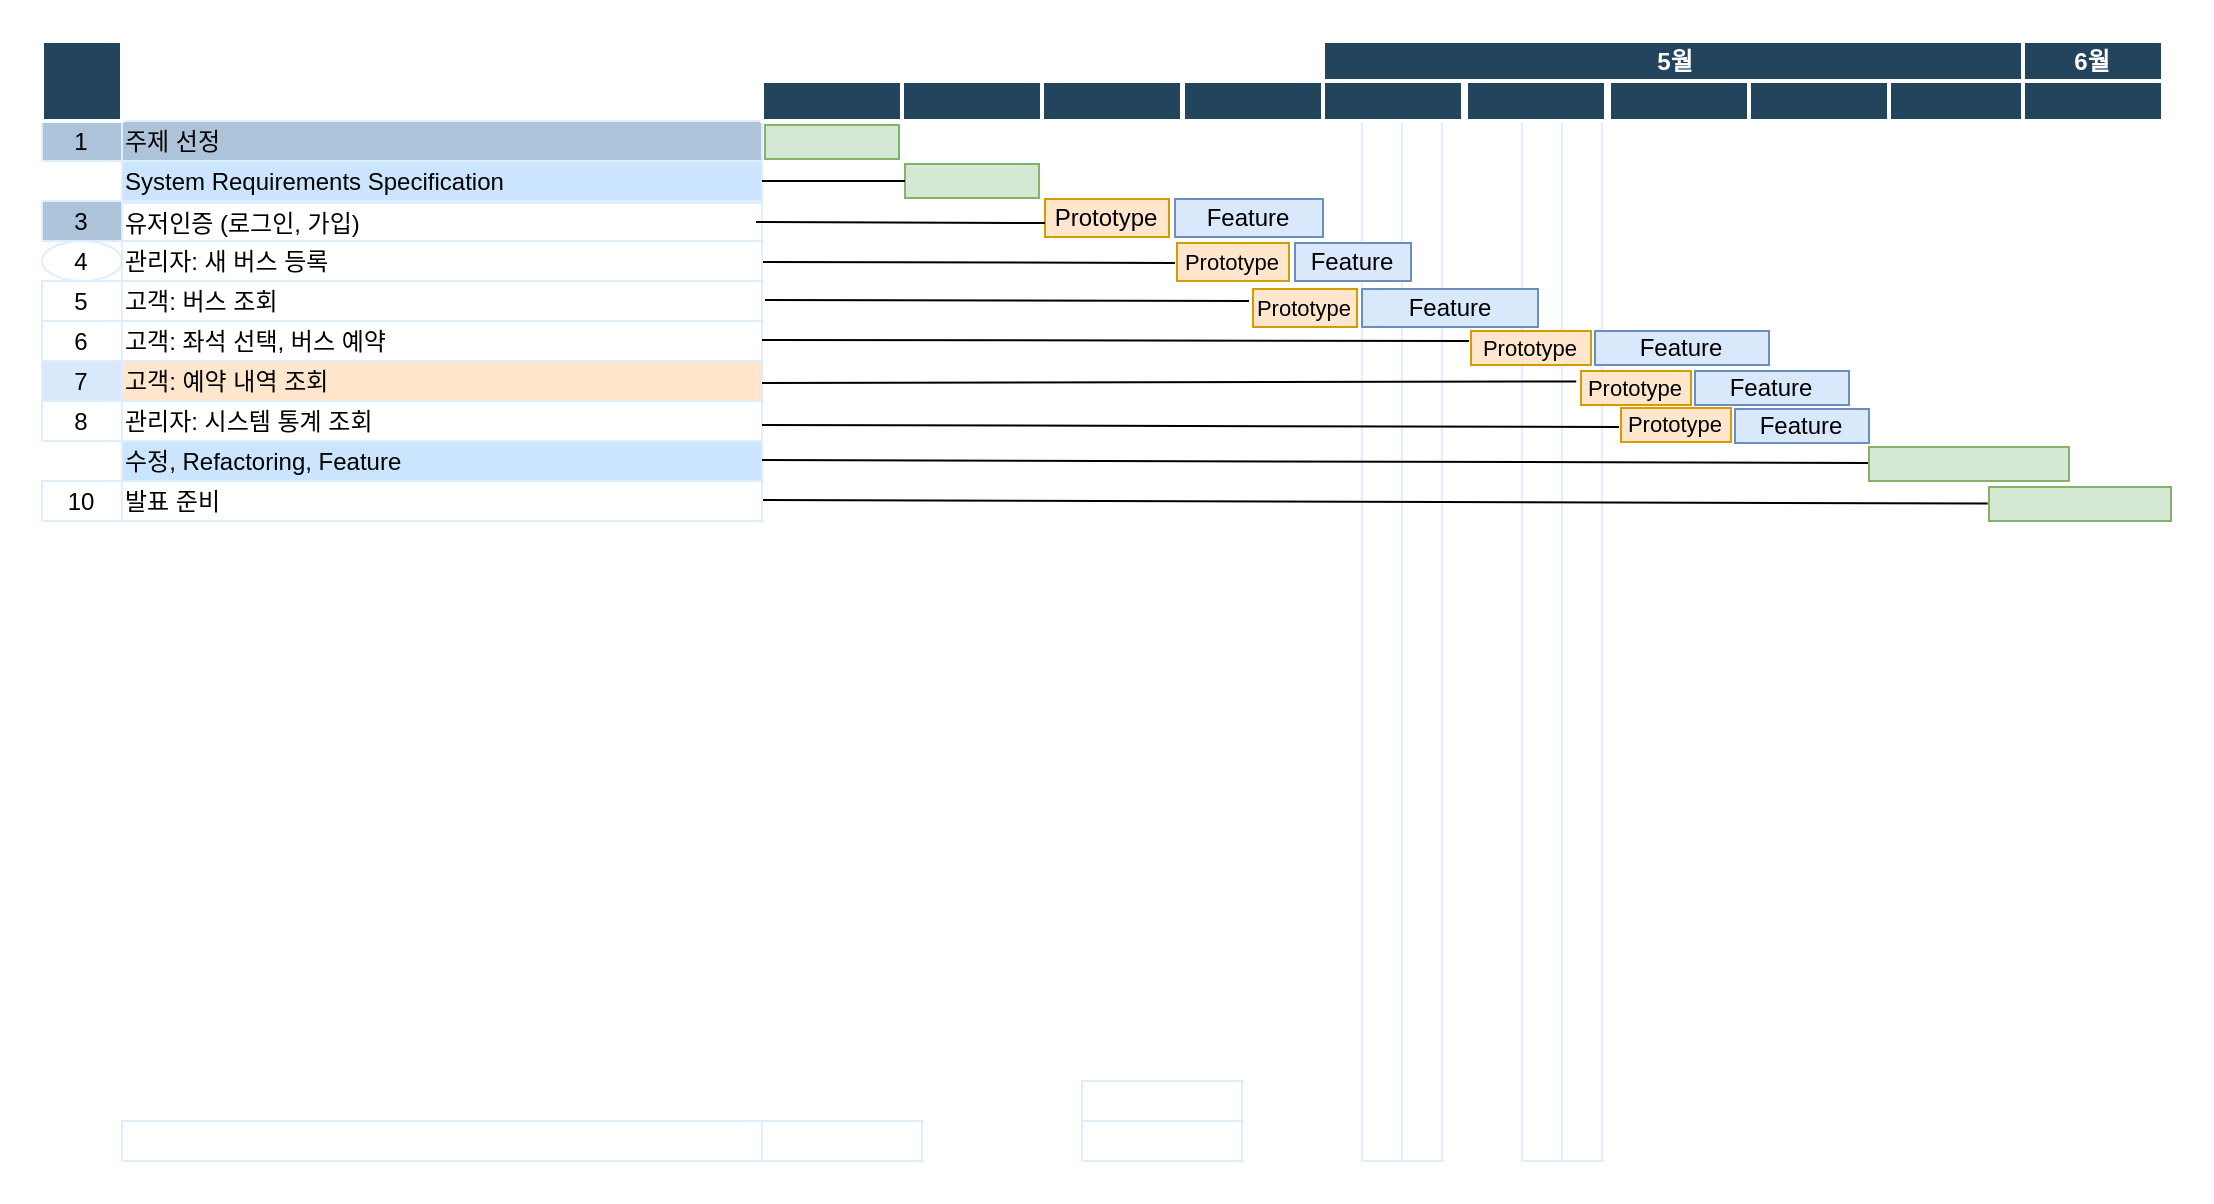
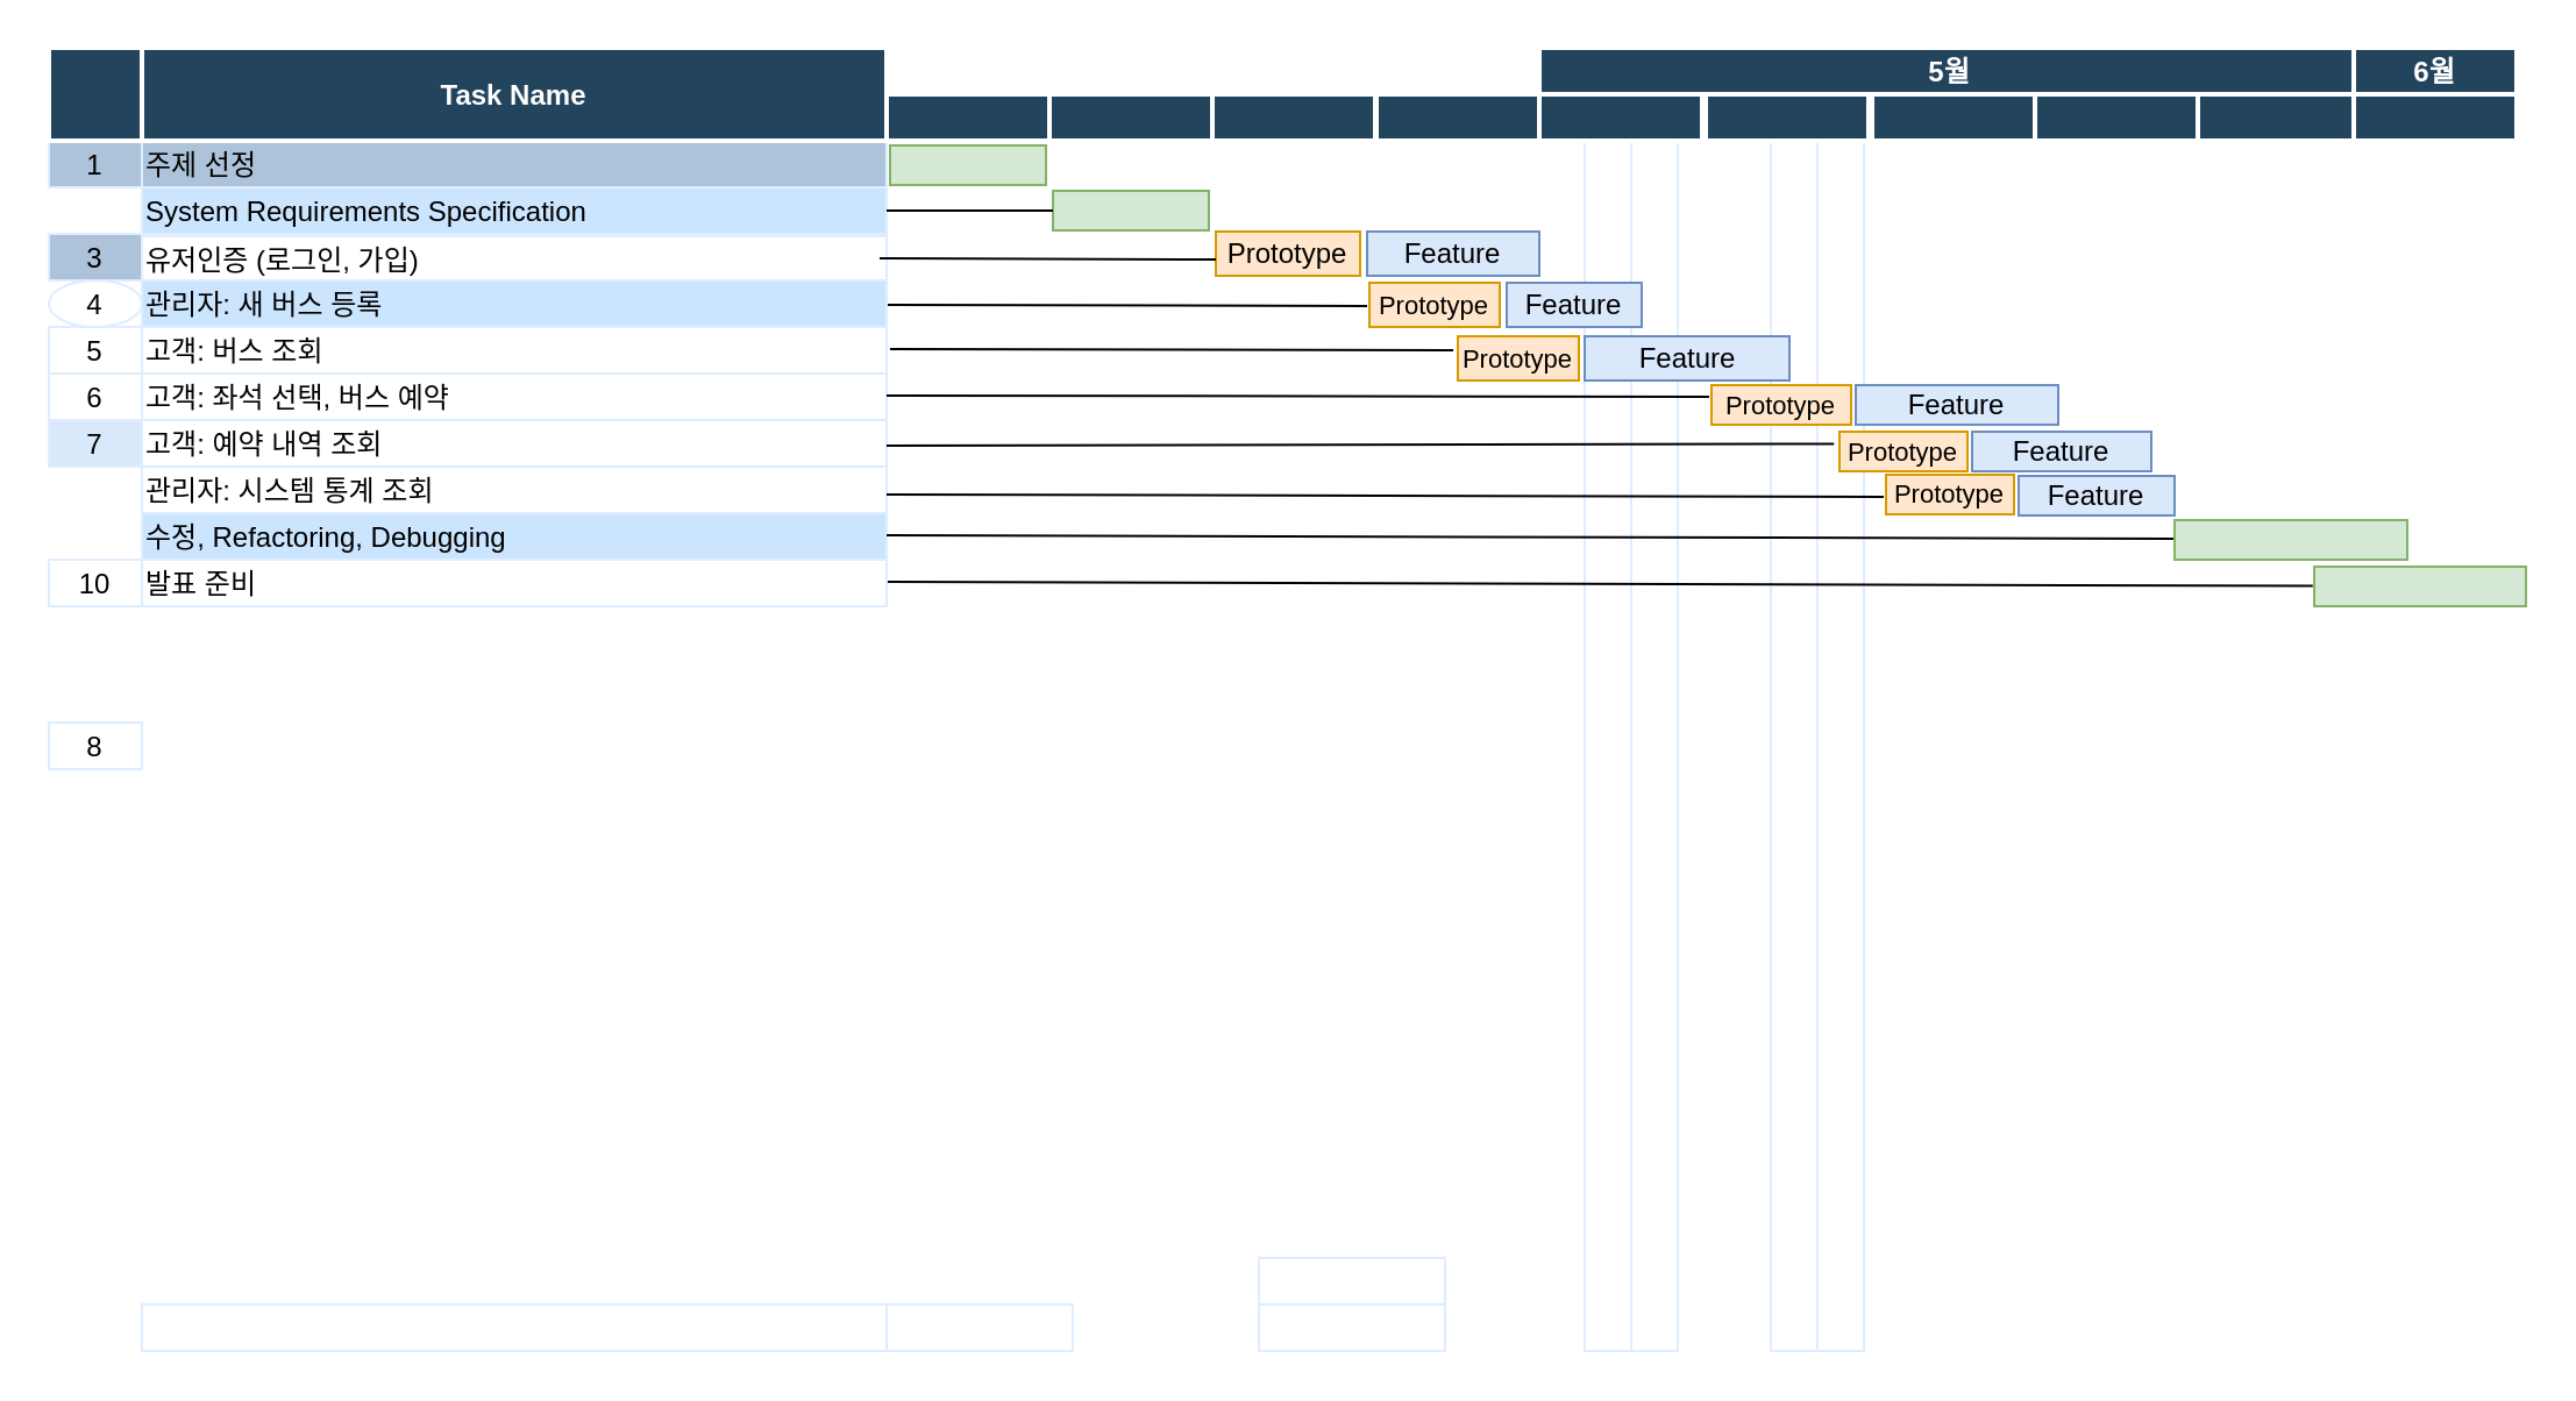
  <mxCell id="0" />
  <mxCell id="1" parent="0" />
  <mxCell id="2" value="1" style="strokeColor=#DEEDFF;fillColor=#ADC3D9" parent="1" vertex="1"><mxGeometry x="20.5" y="60" width="40" height="20" as="geometry" /></mxCell>
  <mxCell id="3" value="주제 선정" style="align=left;strokeColor=#DEEDFF;fillColor=#ADC3D9" parent="1" vertex="1"><mxGeometry x="60.5" y="60" width="320" height="20" as="geometry" /></mxCell>
  <mxCell id="4" value="System Requirements Specification" style="align=left;strokeColor=#DEEDFF;fillColor=#CCE5FF" parent="1" vertex="1"><mxGeometry x="60.5" y="80" width="320.0" height="20" as="geometry" /></mxCell>
  <mxCell id="5" value="3" style="strokeColor=#DEEDFF;fillColor=#adc3d9;" parent="1" vertex="1"><mxGeometry x="20.5" y="100" width="40" height="20" as="geometry" /></mxCell>
  <mxCell id="6" value="유저인증 (로그인, 가입)" style="align=left;strokeColor=#DEEDFF" parent="1" vertex="1"><mxGeometry x="60.5" y="101" width="320.0" height="20.0" as="geometry" /></mxCell>
  <mxCell id="7" value="4" style="ellipse;strokeColor=#DEEDFF;" parent="1" vertex="1"><mxGeometry x="20.5" y="120" width="40" height="20" as="geometry" /></mxCell>
- <mxCell id="8" value="관리자: 새 버스 등록" style="align=left;strokeColor=#DEEDFF" parent="1" vertex="1"><mxGeometry x="60.5" y="120" width="320" height="20" as="geometry" /></mxCell>
+ <mxCell id="8" value="관리자: 새 버스 등록" style="align=left;strokeColor=#DEEDFF;fillColor=#cce5ff;" parent="1" vertex="1"><mxGeometry x="60.5" y="120" width="320" height="20" as="geometry" /></mxCell>
  <mxCell id="9" value="5" style="strokeColor=#DEEDFF" parent="1" vertex="1"><mxGeometry x="20.5" y="140" width="40" height="20" as="geometry" /></mxCell>
  <mxCell id="10" value="고객: 버스 조회" style="align=left;strokeColor=#DEEDFF" parent="1" vertex="1"><mxGeometry x="60.5" y="140" width="320.0" height="20" as="geometry" /></mxCell>
  <mxCell id="11" value="6" style="strokeColor=#DEEDFF" parent="1" vertex="1"><mxGeometry x="20.5" y="160" width="40" height="20" as="geometry" /></mxCell>
  <mxCell id="12" value="고객: 좌석 선택, 버스 예약" style="align=left;strokeColor=#DEEDFF" parent="1" vertex="1"><mxGeometry x="60.5" y="160" width="320.0" height="20" as="geometry" /></mxCell>
  <mxCell id="13" value="7" style="strokeColor=#DEEDFF;fillColor=#dae8fc;" parent="1" vertex="1"><mxGeometry x="20.5" y="180" width="40" height="20" as="geometry" /></mxCell>
- <mxCell id="14" value="고객: 예약 내역 조회" style="align=left;strokeColor=#DEEDFF;fillColor=#ffe6cc;" parent="1" vertex="1"><mxGeometry x="60.5" y="180" width="320.0" height="20" as="geometry" /></mxCell>
- <mxCell id="15" value="8" style="strokeColor=#DEEDFF" parent="1" vertex="1"><mxGeometry x="20.5" y="200" width="40" height="20" as="geometry" /></mxCell>
+ <mxCell id="14" value="고객: 예약 내역 조회" style="align=left;strokeColor=#DEEDFF" parent="1" vertex="1"><mxGeometry x="60.5" y="180" width="320.0" height="20" as="geometry" /></mxCell>
+ <mxCell id="15" value="8" style="strokeColor=#DEEDFF" parent="1" vertex="1"><mxGeometry x="20.5" y="310" width="40" height="20" as="geometry" /></mxCell>
  <mxCell id="16" value="관리자: 시스템 통계 조회" style="align=left;strokeColor=#DEEDFF" parent="1" vertex="1"><mxGeometry x="60.5" y="200" width="320.0" height="20" as="geometry" /></mxCell>
- <mxCell id="17" value="수정, Refactoring, Feature " style="align=left;strokeColor=#DEEDFF;fillColor=#CCE5FF" parent="1" vertex="1"><mxGeometry x="60.5" y="220" width="320.0" height="20.0" as="geometry" /></mxCell>
+ <mxCell id="17" value="수정, Refactoring, Debugging " style="align=left;strokeColor=#DEEDFF;fillColor=#CCE5FF" parent="1" vertex="1"><mxGeometry x="60.5" y="220" width="320.0" height="20.0" as="geometry" /></mxCell>
  <mxCell id="18" value="10" style="strokeColor=#DEEDFF" parent="1" vertex="1"><mxGeometry x="20.5" y="240" width="40" height="20" as="geometry" /></mxCell>
  <mxCell id="19" value="발표 준비" style="align=left;strokeColor=#DEEDFF" parent="1" vertex="1"><mxGeometry x="60.5" y="240" width="320.0" height="20" as="geometry" /></mxCell>
  <mxCell id="20" value="" style="strokeColor=#DEEDFF" parent="1" vertex="1"><mxGeometry x="540.5" y="540" width="80.0" height="20" as="geometry" /></mxCell>
  <mxCell id="21" value="" style="align=left;strokeColor=#DEEDFF" parent="1" vertex="1"><mxGeometry x="60.5" y="560" width="320.0" height="20" as="geometry" /></mxCell>
  <mxCell id="22" value="" style="strokeColor=#DEEDFF" parent="1" vertex="1"><mxGeometry x="380.5" y="560" width="80.0" height="20" as="geometry" /></mxCell>
  <mxCell id="23" value="" style="strokeColor=#DEEDFF" parent="1" vertex="1"><mxGeometry x="540.5" y="560" width="80.0" height="20" as="geometry" /></mxCell>
  <mxCell id="24" value="" style="strokeColor=#DEEDFF" parent="1" vertex="1"><mxGeometry x="680.5" y="60" width="20" height="520" as="geometry" /></mxCell>
  <mxCell id="25" value="" style="strokeColor=#DEEDFF" parent="1" vertex="1"><mxGeometry x="700.5" y="60" width="20" height="520" as="geometry" /></mxCell>
  <mxCell id="26" value="" style="strokeColor=#DEEDFF" parent="1" vertex="1"><mxGeometry x="760.5" y="60" width="20" height="520" as="geometry" /></mxCell>
  <mxCell id="27" value="" style="strokeColor=#DEEDFF" parent="1" vertex="1"><mxGeometry x="780.5" y="60" width="20" height="520" as="geometry" /></mxCell>
+ <mxCell id="28" value="Task Name" style="fillColor=#23445D;strokeColor=#FFFFFF;strokeWidth=2;fontColor=#FFFFFF;fontStyle=1" parent="1" vertex="1"><mxGeometry x="60.5" y="20" width="320" height="40" as="geometry" /></mxCell>
  <mxCell id="29" value="" style="fillColor=#23445D;strokeColor=#FFFFFF;strokeWidth=2;fontColor=#FFFFFF;fontStyle=1" parent="1" vertex="1"><mxGeometry x="20.5" y="20" width="40" height="40" as="geometry" /></mxCell>
  <mxCell id="30" value="" style="fillColor=#23445D;strokeColor=#FFFFFF;strokeWidth=2;fontColor=#FFFFFF;fontStyle=1" parent="1" vertex="1"><mxGeometry x="520.5" y="40" width="70" height="20" as="geometry" /></mxCell>
  <mxCell id="31" value="" style="fillColor=#23445D;strokeColor=#FFFFFF;strokeWidth=2;fontColor=#FFFFFF;fontStyle=1" parent="1" vertex="1"><mxGeometry x="591" y="40" width="70" height="20" as="geometry" /></mxCell>
  <mxCell id="32" value="" style="fillColor=#23445D;strokeColor=#FFFFFF;strokeWidth=2;fontColor=#FFFFFF;fontStyle=1" vertex="1" parent="1"><mxGeometry x="661" y="40" width="70" height="20" as="geometry" /></mxCell>
  <mxCell id="33" value="5월" style="fillColor=#23445D;strokeColor=#FFFFFF;strokeWidth=2;fontColor=#FFFFFF;fontStyle=1" parent="1" vertex="1"><mxGeometry x="661" y="20" width="353" height="20" as="geometry" /></mxCell>
  <mxCell id="34" value="" style="fillColor=#23445D;strokeColor=#FFFFFF;strokeWidth=2;fontColor=#FFFFFF;fontStyle=1" parent="1" vertex="1"><mxGeometry x="944" y="40" width="70" height="20" as="geometry" /></mxCell>
  <mxCell id="35" value="" style="fillColor=#23445D;strokeColor=#FFFFFF;strokeWidth=2;fontColor=#FFFFFF;fontStyle=1" parent="1" vertex="1"><mxGeometry x="1011" y="40" width="70" height="20" as="geometry" /></mxCell>
  <mxCell id="36" value="" style="fillColor=#23445D;strokeColor=#FFFFFF;strokeWidth=2;fontColor=#FFFFFF;fontStyle=1" parent="1" vertex="1"><mxGeometry x="874" y="40" width="70" height="20" as="geometry" /></mxCell>
  <mxCell id="37" value="" style="fillColor=#23445D;strokeColor=#FFFFFF;strokeWidth=2;fontColor=#FFFFFF;fontStyle=1" parent="1" vertex="1"><mxGeometry x="732.5" y="40" width="70" height="20" as="geometry" /></mxCell>
  <mxCell id="38" value="" style="fillColor=#23445D;strokeColor=#FFFFFF;strokeWidth=2;fontColor=#FFFFFF;fontStyle=1" parent="1" vertex="1"><mxGeometry x="804" y="40" width="70" height="20" as="geometry" /></mxCell>
  <mxCell id="39" value="6월" style="fillColor=#23445D;strokeColor=#FFFFFF;strokeWidth=2;fontColor=#FFFFFF;fontStyle=1" parent="1" vertex="1"><mxGeometry x="1011" y="20" width="70" height="20" as="geometry" /></mxCell>
  <mxCell id="40" value="Prototype" style="rounded=0;whiteSpace=wrap;html=1;fillColor=#ffe6cc;strokeColor=#d79b00;" vertex="1" parent="1"><mxGeometry x="522" y="99" width="62" height="19" as="geometry" /></mxCell>
  <mxCell id="41" value="Feature" style="rounded=0;whiteSpace=wrap;html=1;fillColor=#dae8fc;strokeColor=#6c8ebf;" vertex="1" parent="1"><mxGeometry x="587" y="99" width="74" height="19" as="geometry" /></mxCell>
  <mxCell id="42" value="" style="fillColor=#23445D;strokeColor=#FFFFFF;strokeWidth=2;fontColor=#FFFFFF;fontStyle=1" vertex="1" parent="1"><mxGeometry x="450.5" y="40" width="70" height="20" as="geometry" /></mxCell>
  <mxCell id="43" value="" style="fillColor=#23445D;strokeColor=#FFFFFF;strokeWidth=2;fontColor=#FFFFFF;fontStyle=1" vertex="1" parent="1"><mxGeometry x="380.5" y="40" width="70" height="20" as="geometry" /></mxCell>
  <mxCell id="44" value="" style="rounded=0;whiteSpace=wrap;html=1;fillColor=#d5e8d4;strokeColor=#82b366;" vertex="1" parent="1"><mxGeometry x="382" y="62" width="67" height="17" as="geometry" /></mxCell>
  <mxCell id="45" value="" style="rounded=0;whiteSpace=wrap;html=1;fillColor=#d5e8d4;strokeColor=#82b366;" vertex="1" parent="1"><mxGeometry x="452" y="81.5" width="67" height="17" as="geometry" /></mxCell>
  <mxCell id="46" value="Prototype" style="rounded=0;whiteSpace=wrap;html=1;fillColor=#ffe6cc;strokeColor=#d79b00;fontSize=11;" vertex="1" parent="1"><mxGeometry x="588" y="121" width="56" height="19" as="geometry" /></mxCell>
  <mxCell id="47" value="Feature" style="rounded=0;whiteSpace=wrap;html=1;fillColor=#dae8fc;strokeColor=#6c8ebf;" vertex="1" parent="1"><mxGeometry x="647" y="121" width="58" height="19" as="geometry" /></mxCell>
  <mxCell id="48" value="&lt;font style=&quot;font-size: 11px&quot;&gt;Prototype&lt;/font&gt;" style="rounded=0;whiteSpace=wrap;html=1;fillColor=#ffe6cc;strokeColor=#d79b00;" vertex="1" parent="1"><mxGeometry x="626" y="144" width="52" height="19" as="geometry" /></mxCell>
  <mxCell id="49" value="Feature" style="rounded=0;whiteSpace=wrap;html=1;fillColor=#dae8fc;strokeColor=#6c8ebf;" vertex="1" parent="1"><mxGeometry x="680.5" y="144" width="88" height="19" as="geometry" /></mxCell>
  <mxCell id="50" value="Prototype" style="rounded=0;whiteSpace=wrap;html=1;fillColor=#ffe6cc;strokeColor=#d79b00;fontSize=11;" vertex="1" parent="1"><mxGeometry x="735" y="165" width="60" height="17" as="geometry" /></mxCell>
  <mxCell id="51" value="Feature" style="rounded=0;whiteSpace=wrap;html=1;fillColor=#dae8fc;strokeColor=#6c8ebf;" vertex="1" parent="1"><mxGeometry x="797" y="165" width="87" height="17" as="geometry" /></mxCell>
  <mxCell id="52" value="" style="endArrow=none;html=1;fontSize=11;" edge="1" parent="1"><mxGeometry width="50" height="50" relative="1" as="geometry"><mxPoint x="380.5" y="90" as="sourcePoint" /><mxPoint x="452" y="90" as="targetPoint" /></mxGeometry></mxCell>
  <mxCell id="53" value="" style="endArrow=none;html=1;fontSize=11;" edge="1" parent="1"><mxGeometry width="50" height="50" relative="1" as="geometry"><mxPoint x="377.5" y="110.5" as="sourcePoint" /><mxPoint x="522" y="111" as="targetPoint" /></mxGeometry></mxCell>
  <mxCell id="54" value="" style="endArrow=none;html=1;fontSize=11;" edge="1" parent="1"><mxGeometry width="50" height="50" relative="1" as="geometry"><mxPoint x="381" y="130.5" as="sourcePoint" /><mxPoint x="587" y="131" as="targetPoint" /></mxGeometry></mxCell>
  <mxCell id="55" value="" style="endArrow=none;html=1;fontSize=11;" edge="1" parent="1"><mxGeometry width="50" height="50" relative="1" as="geometry"><mxPoint x="382" y="149.5" as="sourcePoint" /><mxPoint x="624" y="150" as="targetPoint" /></mxGeometry></mxCell>
  <mxCell id="56" value="" style="endArrow=none;html=1;fontSize=11;" edge="1" parent="1"><mxGeometry width="50" height="50" relative="1" as="geometry"><mxPoint x="380.5" y="169.5" as="sourcePoint" /><mxPoint x="734" y="170" as="targetPoint" /></mxGeometry></mxCell>
  <mxCell id="57" value="" style="endArrow=none;html=1;fontSize=11;entryX=-0.043;entryY=0.307;entryDx=0;entryDy=0;entryPerimeter=0;exitX=1;exitY=0.55;exitDx=0;exitDy=0;exitPerimeter=0;" edge="1" parent="1" source="14" target="58"><mxGeometry width="50" height="50" relative="1" as="geometry"><mxPoint x="384" y="191" as="sourcePoint" /><mxPoint x="734" y="190" as="targetPoint" /></mxGeometry></mxCell>
  <mxCell id="58" value="Prototype" style="rounded=0;whiteSpace=wrap;html=1;fillColor=#ffe6cc;strokeColor=#d79b00;fontSize=11;" vertex="1" parent="1"><mxGeometry x="790" y="185" width="55" height="17" as="geometry" /></mxCell>
  <mxCell id="59" value="Feature" style="rounded=0;whiteSpace=wrap;html=1;fillColor=#dae8fc;strokeColor=#6c8ebf;" vertex="1" parent="1"><mxGeometry x="847" y="185" width="77" height="17" as="geometry" /></mxCell>
  <mxCell id="60" value="Prototype" style="rounded=0;whiteSpace=wrap;html=1;fillColor=#ffe6cc;strokeColor=#d79b00;fontSize=11;" vertex="1" parent="1"><mxGeometry x="810" y="203.5" width="55" height="17" as="geometry" /></mxCell>
  <mxCell id="61" value="Feature" style="rounded=0;whiteSpace=wrap;html=1;fillColor=#dae8fc;strokeColor=#6c8ebf;" vertex="1" parent="1"><mxGeometry x="867" y="204" width="67" height="17" as="geometry" /></mxCell>
  <mxCell id="62" value="" style="endArrow=none;html=1;fontSize=11;" edge="1" parent="1"><mxGeometry width="50" height="50" relative="1" as="geometry"><mxPoint x="380.5" y="212" as="sourcePoint" /><mxPoint x="809" y="213" as="targetPoint" /></mxGeometry></mxCell>
  <mxCell id="63" value="" style="endArrow=none;html=1;fontSize=11;" edge="1" parent="1"><mxGeometry width="50" height="50" relative="1" as="geometry"><mxPoint x="380.5" y="229.5" as="sourcePoint" /><mxPoint x="934" y="231" as="targetPoint" /></mxGeometry></mxCell>
  <mxCell id="64" value="" style="rounded=0;whiteSpace=wrap;html=1;fillColor=#d5e8d4;strokeColor=#82b366;" vertex="1" parent="1"><mxGeometry x="934" y="223" width="100" height="17" as="geometry" /></mxCell>
  <mxCell id="65" value="" style="endArrow=none;html=1;fontSize=11;entryX=-0.007;entryY=0.487;entryDx=0;entryDy=0;entryPerimeter=0;" edge="1" parent="1" target="66"><mxGeometry width="50" height="50" relative="1" as="geometry"><mxPoint x="381" y="249.5" as="sourcePoint" /><mxPoint x="974" y="251" as="targetPoint" /></mxGeometry></mxCell>
  <mxCell id="66" value="" style="rounded=0;whiteSpace=wrap;html=1;fillColor=#d5e8d4;strokeColor=#82b366;" vertex="1" parent="1"><mxGeometry x="994" y="243" width="91" height="17" as="geometry" /></mxCell>
